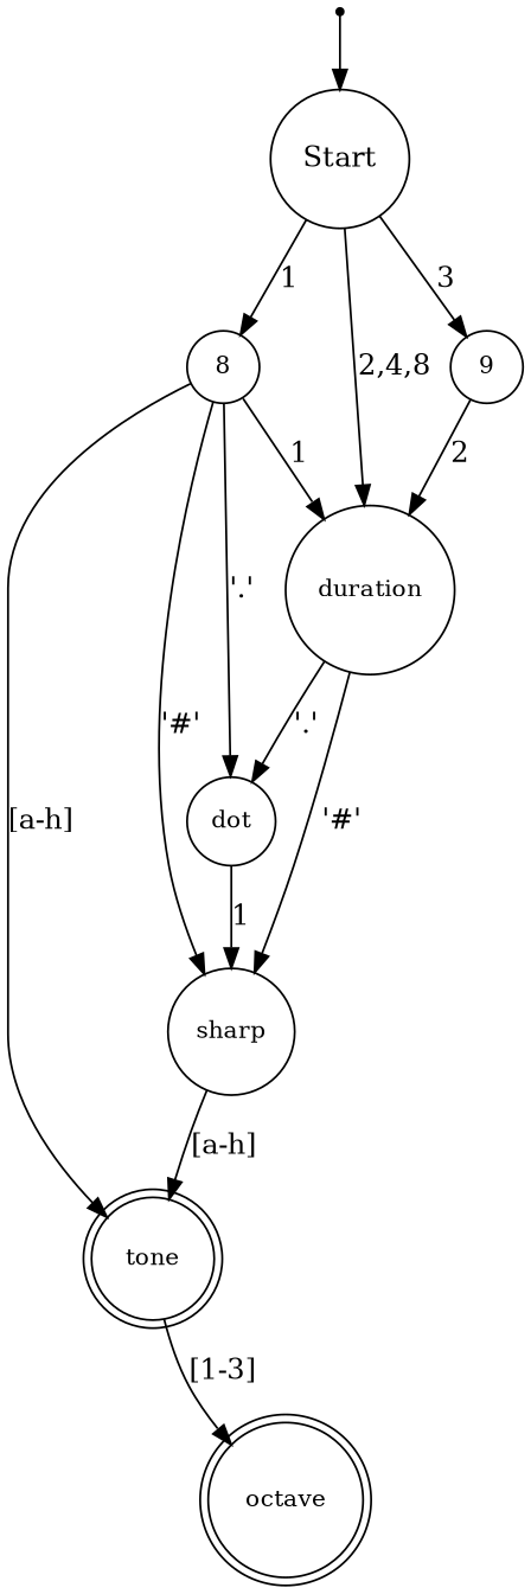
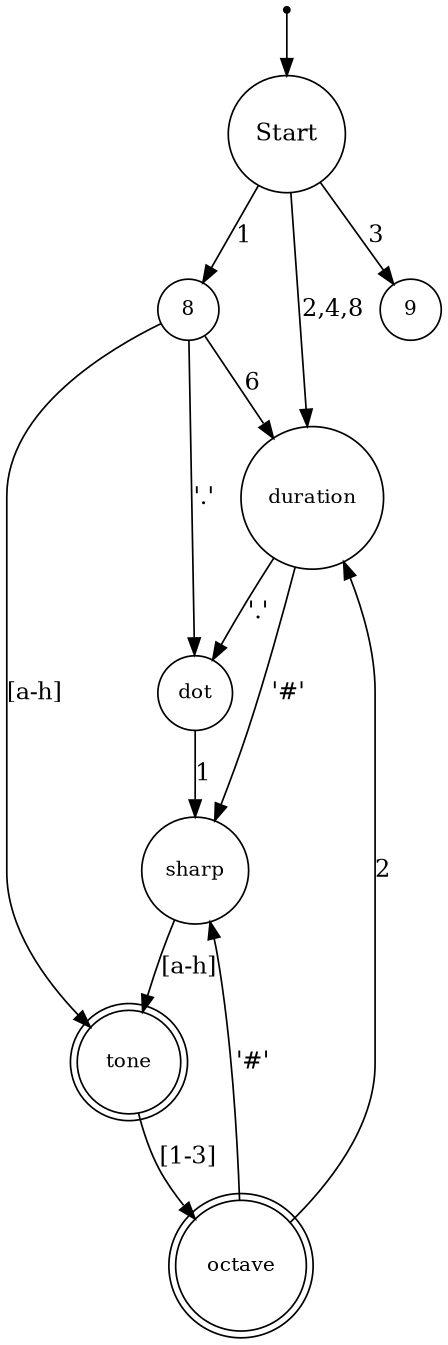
  digraph {
    rankdir=TB
    node [shape=circle fontsize=12]
    init [shape=point fontsize=""]
    n2 [fontsize=14 label=Start]
    n3 [label=8]
    n4 [label=9]
    n5 [label=duration]
    n6 [label=dot]
    n7 [label=sharp]
    n8 [label=tone peripheries=2]
    n9 [label=octave peripheries=2]
    init -> n2
    n2 -> n3 [label=1]
    n2 -> n4 [label=3]
    n2 -> n5 [label="2,4,8"]
-   n3 -> n5 [label=1]
+   n3 -> n5 [label=6]
    n3 -> n6 [label="'.'"]
-   n3 -> n7 [label="'#'"]
+   n9 -> n7 [label="'#'"]
    n3 -> n8 [label="[a-h]"]
-   n4 -> n5 [label=2]
+   n9 -> n5 [label=2]
    n5 -> n6 [label="'.'"]
    n5 -> n7 [label="'#'"]
    n6 -> n7 [label=1]
    n7 -> n8 [label="[a-h]"]
    n8 -> n9 [label="[1-3]"]
  }
